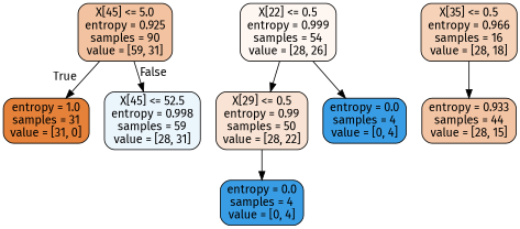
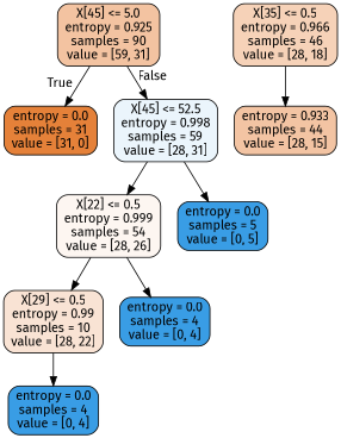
  digraph {
    fontname="Fira Sans"
    node [color=black fillcolor="#399de5ff" fontname="Fira Sans" shape=box style="filled, rounded"]
    edge [fontname="Fira Sans"]
    n1 [fillcolor="#e5813979" label="X[45] <= 5.0\nentropy = 0.925\nsamples = 90\nvalue = [59, 31]"]
-   n2 [fillcolor="#e58139ff" label="entropy = 1.0\nsamples = 31\nvalue = [31, 0]"]
+   n2 [fillcolor="#e58139ff" label="entropy = 0.0\nsamples = 31\nvalue = [31, 0]"]
    n3 [fillcolor="#399de519" label="X[45] <= 52.5\nentropy = 0.998\nsamples = 59\nvalue = [28, 31]"]
    n4 [fillcolor="#e5813912" label="X[22] <= 0.5\nentropy = 0.999\nsamples = 54\nvalue = [28, 26]"]
-   n6 [fillcolor="#e5813937" label="X[29] <= 0.5\nentropy = 0.99\nsamples = 50\nvalue = [28, 22]"]
+   n5 [label="entropy = 0.0\nsamples = 5\nvalue = [0, 5]"]
+   n6 [fillcolor="#e5813937" label="X[29] <= 0.5\nentropy = 0.99\nsamples = 10\nvalue = [28, 22]"]
    n7 [label="entropy = 0.0\nsamples = 4\nvalue = [0, 4]"]
    n8 [label="entropy = 0.0\nsamples = 4\nvalue = [0, 4]"]
-   n9 [fillcolor="#e581395b" label="X[35] <= 0.5\nentropy = 0.966\nsamples = 16\nvalue = [28, 18]"]
+   n9 [fillcolor="#e581395b" label="X[35] <= 0.5\nentropy = 0.966\nsamples = 46\nvalue = [28, 18]"]
    n10 [fillcolor="#e5813976" label="entropy = 0.933\nsamples = 44\nvalue = [28, 15]"]
    n1 -> n2 [headlabel=True labelangle=45 labeldistance=2.5]
    n1 -> n3 [headlabel=False labelangle=-45 labeldistance=2.5]
+   n3 -> n4
+   n3 -> n5
    n4 -> n6
    n4 -> n7
    n6 -> n8
    n9 -> n10
  }
